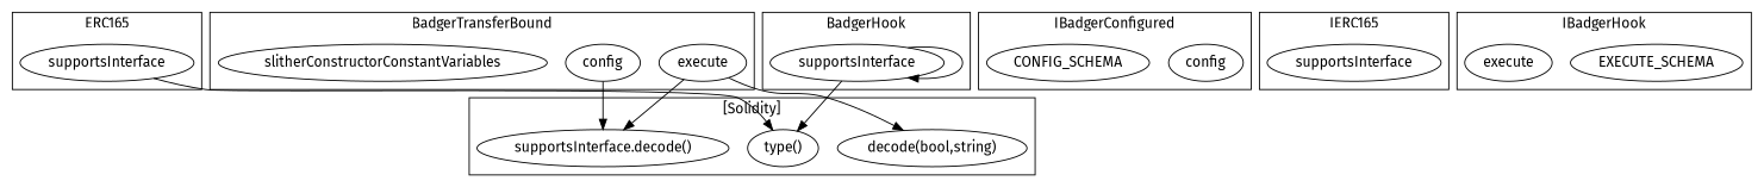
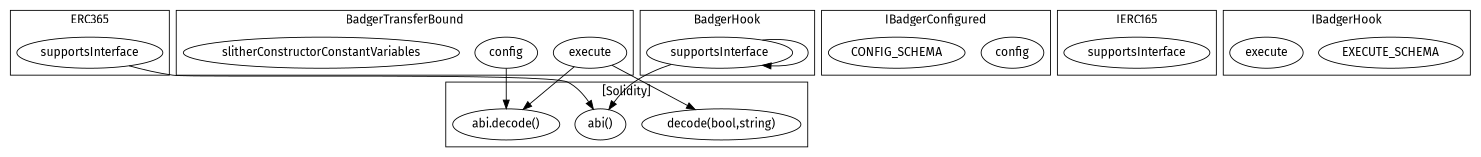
  strict digraph {
    fontname="Fira Sans"
    node [fontname="Fira Sans"]
    edge [fontname="Fira Sans"]
    n1 [label=supportsInterface]
    n2 [label=config]
    n3 [label=CONFIG_SCHEMA]
    n4 [label=supportsInterface]
    n5 [label=EXECUTE_SCHEMA]
    n6 [label=execute]
    n7 [label=execute]
    n8 [label=config]
    n9 [label=slitherConstructorConstantVariables]
    n10 [label=supportsInterface]
-   "type()"
+   "type()" [label="abi()"]
    n12 [label="decode(bool,string)"]
-   "abi.decode()" [label="supportsInterface.decode()"]
+   "abi.decode()"
    subgraph cluster_1 {
-     label=ERC165
+     label=ERC365
      n1
    }
    subgraph cluster_2 {
      label=IBadgerConfigured
      n2
      n3
    }
    subgraph cluster_3 {
      label=IERC165
      n4
    }
    subgraph cluster_4 {
      label=IBadgerHook
      n5
      n6
    }
    subgraph cluster_5 {
      label=BadgerTransferBound
      n7
      n8
      n9
    }
    subgraph cluster_6 {
      label=BadgerHook
      n10
    }
    subgraph cluster_7 {
      label="[Solidity]"
      "type()"
      n12
      "abi.decode()"
    }
    n1 -> "type()"
    n7 -> n12
    n7 -> "abi.decode()"
    n8 -> "abi.decode()"
    n10 -> n10
    n10 -> "type()"
  }
